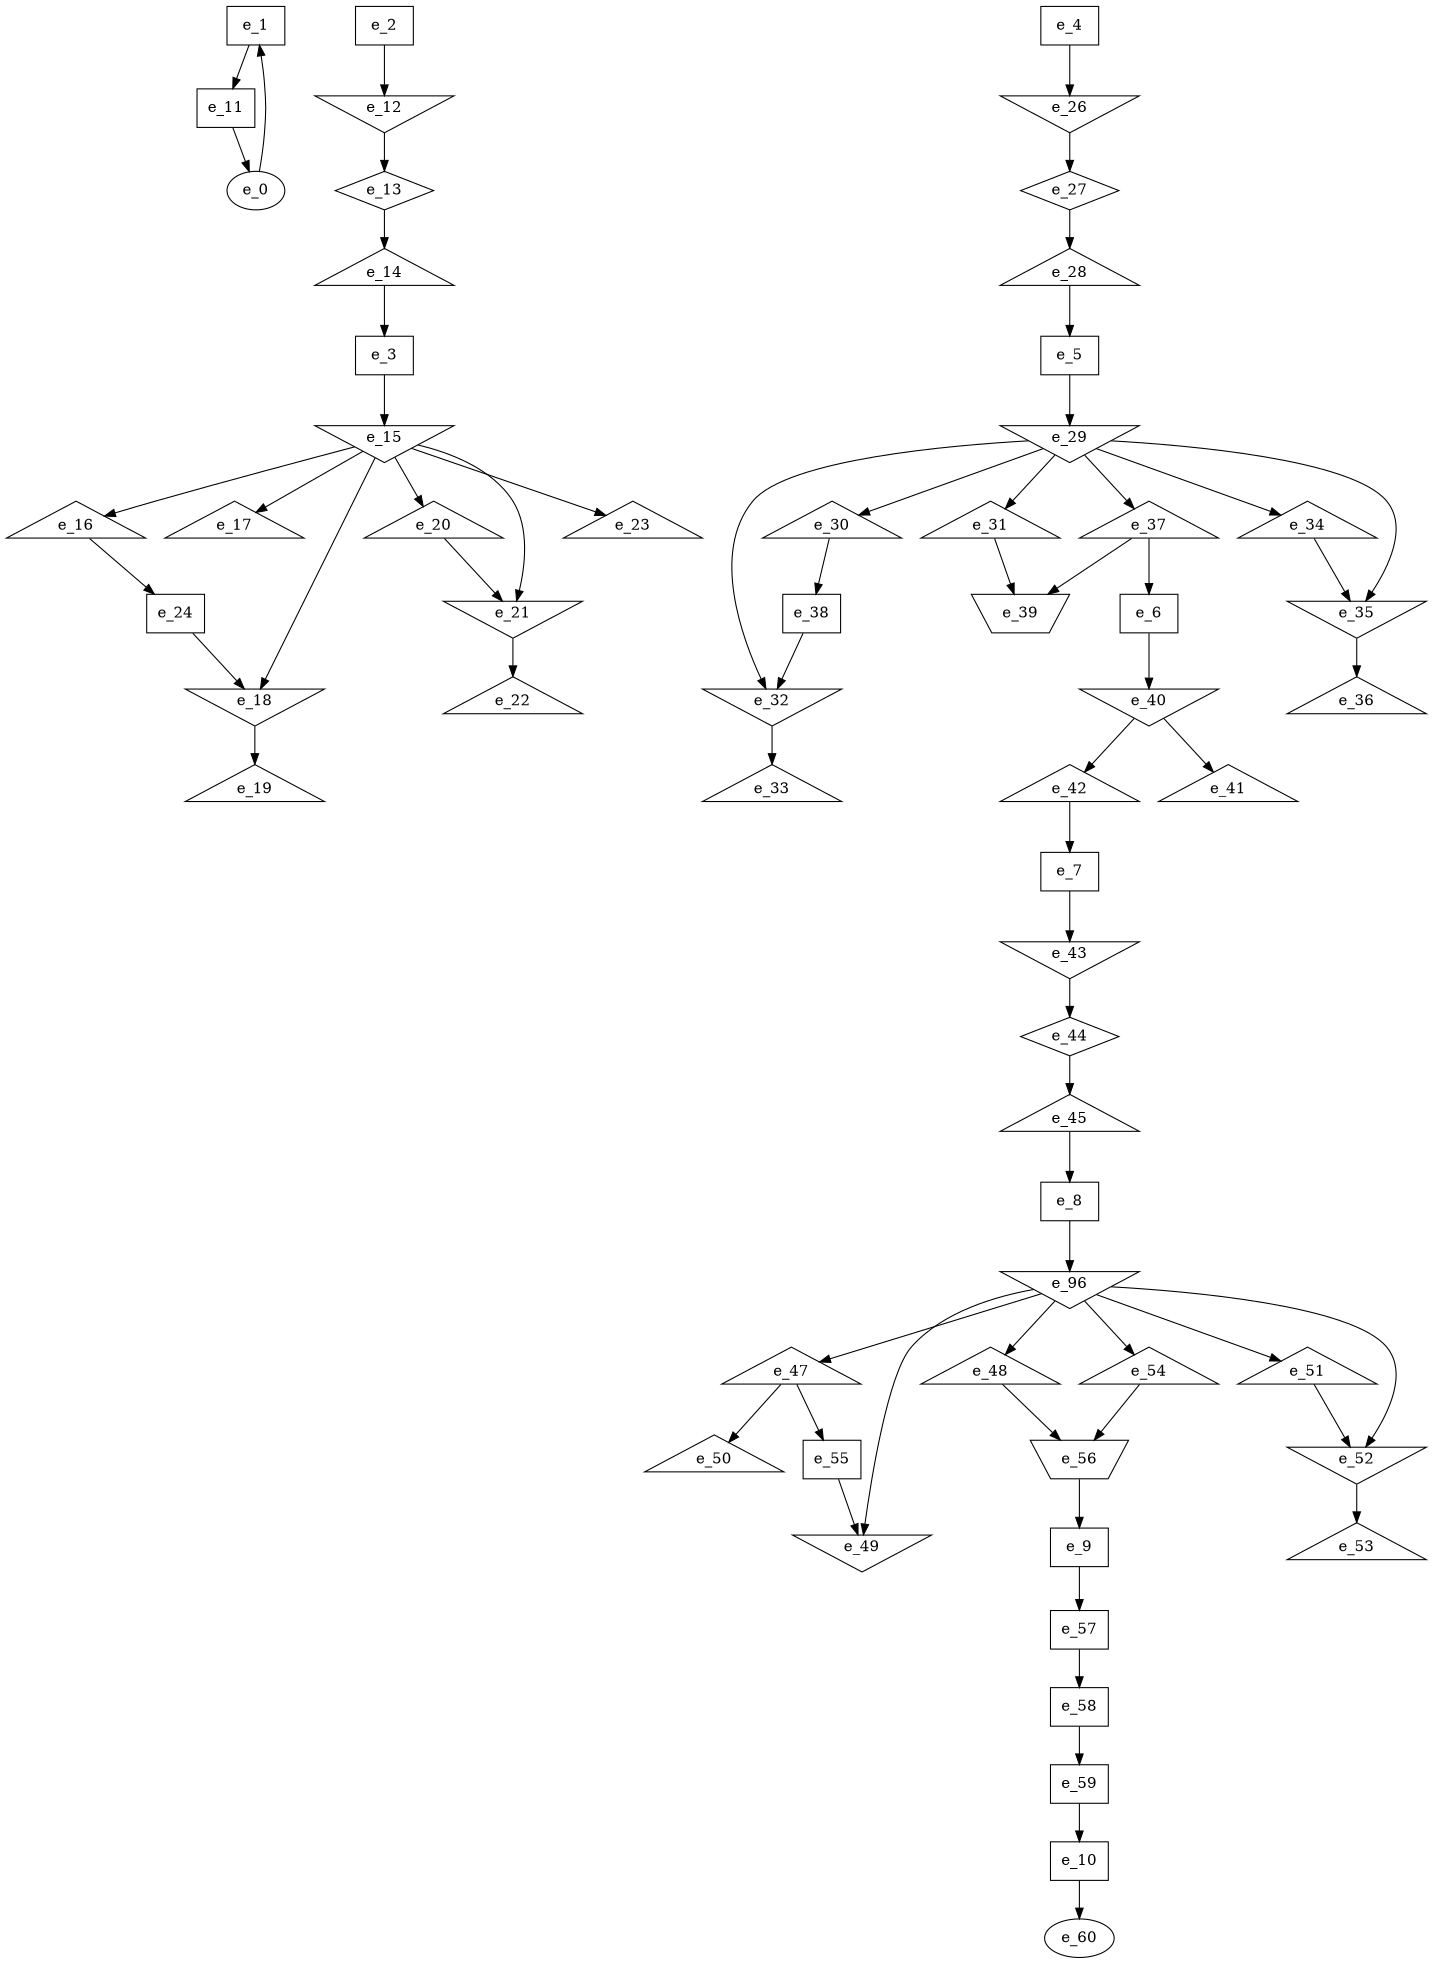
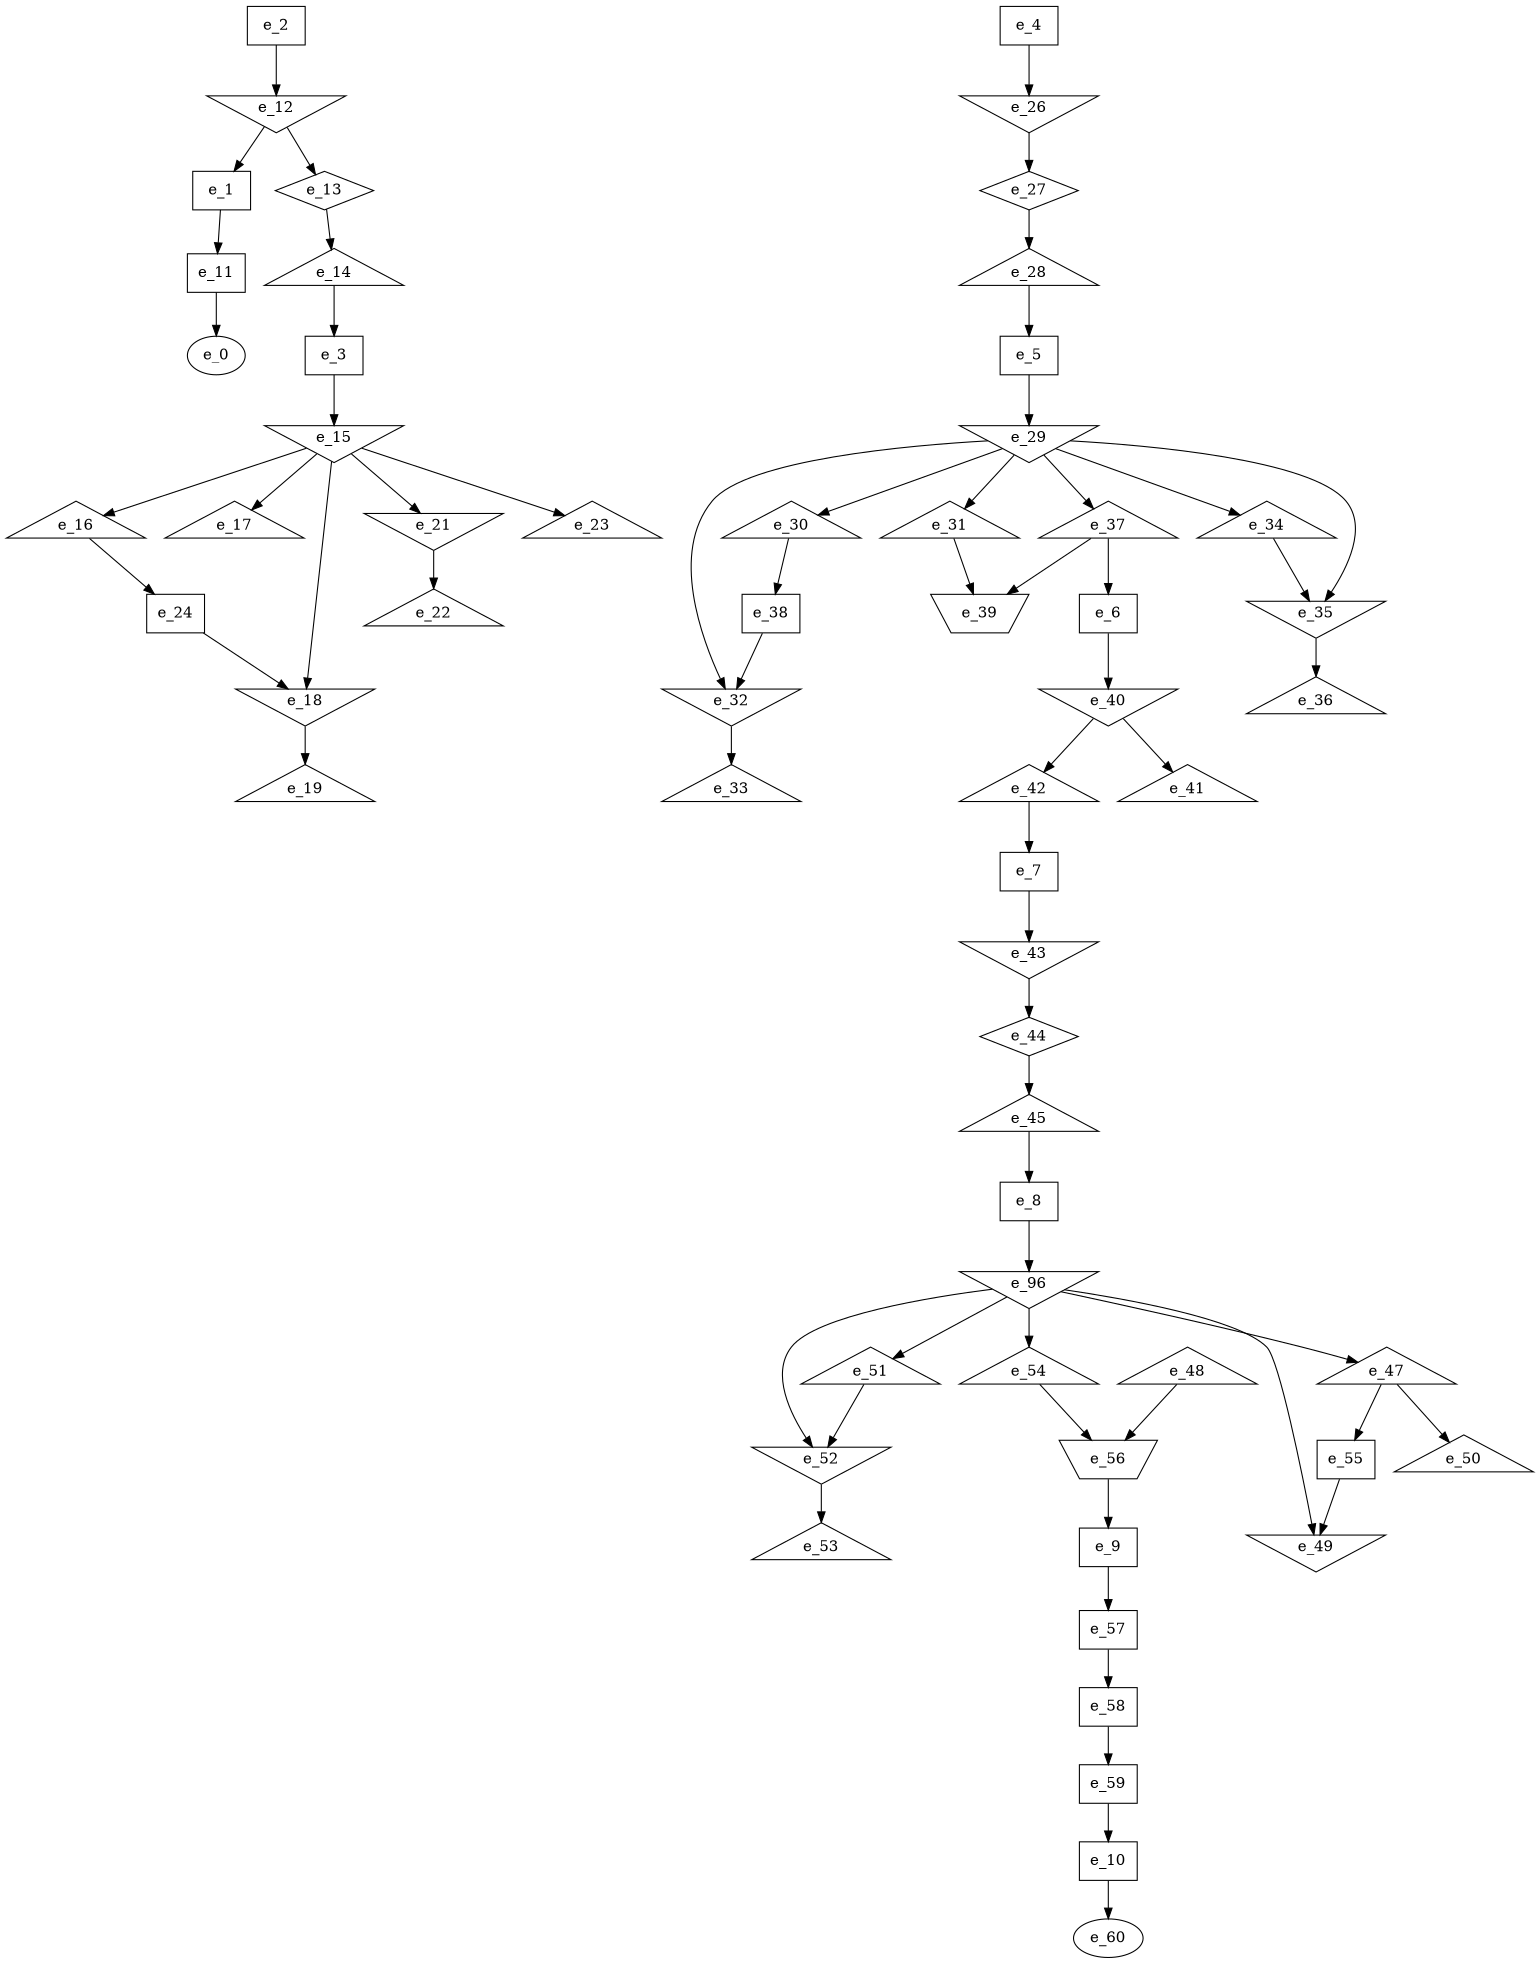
  digraph {
    node [shape=triangle]
    e_1 [shape=dot]
    e_11 [shape=dot]
    e_0 [shape=""]
    e_2 [shape=dot]
    e_12 [shape=invtriangle]
    e_13 [shape=diamond]
    e_3 [shape=dot]
    e_15 [shape=invtriangle]
    e_16
    e_17
    e_18 [shape=invtriangle]
-   e_20
    e_21 [shape=invtriangle]
    e_23
    e_4 [shape=dot]
    e_26 [shape=invtriangle]
    e_27 [shape=diamond]
    e_5 [shape=dot]
    e_29 [shape=invtriangle]
    e_30
    e_31
    e_32 [shape=invtriangle]
    e_34
    e_35 [shape=invtriangle]
    e_37
    e_6 [shape=dot]
    e_40 [shape=invtriangle]
    e_41
    e_42
    e_7 [shape=dot]
    e_43 [shape=invtriangle]
    e_44 [shape=diamond]
    e_8 [shape=dot]
    n34 [label=e_96 shape=invtriangle]
    e_47
    e_48
    e_49 [shape=invtriangle]
    e_51
    e_52 [shape=invtriangle]
    e_54
    e_9 [shape=dot]
    e_57 [shape=dot]
    e_58 [shape=dot]
    e_10 [shape=dot]
    e_60 [shape=""]
    e_14
    e_24 [shape=dot]
    e_19
    e_22
    e_28
    e_38 [shape=dot]
    e_39 [shape=invtrapezium]
    e_33
    e_36
    e_45
    e_55 [shape=dot]
    e_50
    e_56 [shape=invtrapezium]
    e_53
    e_59 [shape=dot]
    e_1 -> e_11
    e_11 -> e_0
-   e_0 -> e_1
+   e_12 -> e_1
    e_2 -> e_12
    e_12 -> e_13
    e_13 -> e_14
    e_3 -> e_15
    e_15 -> e_16
    e_15 -> e_17
    e_15 -> e_18
-   e_15 -> e_20
    e_15 -> e_21
    e_15 -> e_23
    e_16 -> e_24
    e_18 -> e_19
-   e_20 -> e_21
    e_21 -> e_22
    e_4 -> e_26
    e_26 -> e_27
    e_27 -> e_28
    e_5 -> e_29
    e_29 -> e_30
    e_29 -> e_31
    e_29 -> e_32
    e_29 -> e_34
    e_29 -> e_35
    e_29 -> e_37
    e_30 -> e_38
    e_31 -> e_39
    e_32 -> e_33
    e_34 -> e_35
    e_35 -> e_36
    e_37 -> e_6
    e_37 -> e_39
    e_6 -> e_40
    e_40 -> e_41
    e_40 -> e_42
    e_42 -> e_7
    e_7 -> e_43
    e_43 -> e_44
    e_44 -> e_45
    e_8 -> n34
    n34 -> e_47
-   n34 -> e_48
    n34 -> e_49
    n34 -> e_51
    n34 -> e_52
    n34 -> e_54
    e_47 -> e_55
    e_47 -> e_50
    e_48 -> e_56
    e_51 -> e_52
    e_52 -> e_53
    e_54 -> e_56
    e_9 -> e_57
    e_57 -> e_58
    e_58 -> e_59
    e_10 -> e_60
    e_14 -> e_3
    e_24 -> e_18
    e_28 -> e_5
    e_38 -> e_32
    e_45 -> e_8
    e_55 -> e_49
    e_56 -> e_9
    e_59 -> e_10
  }
